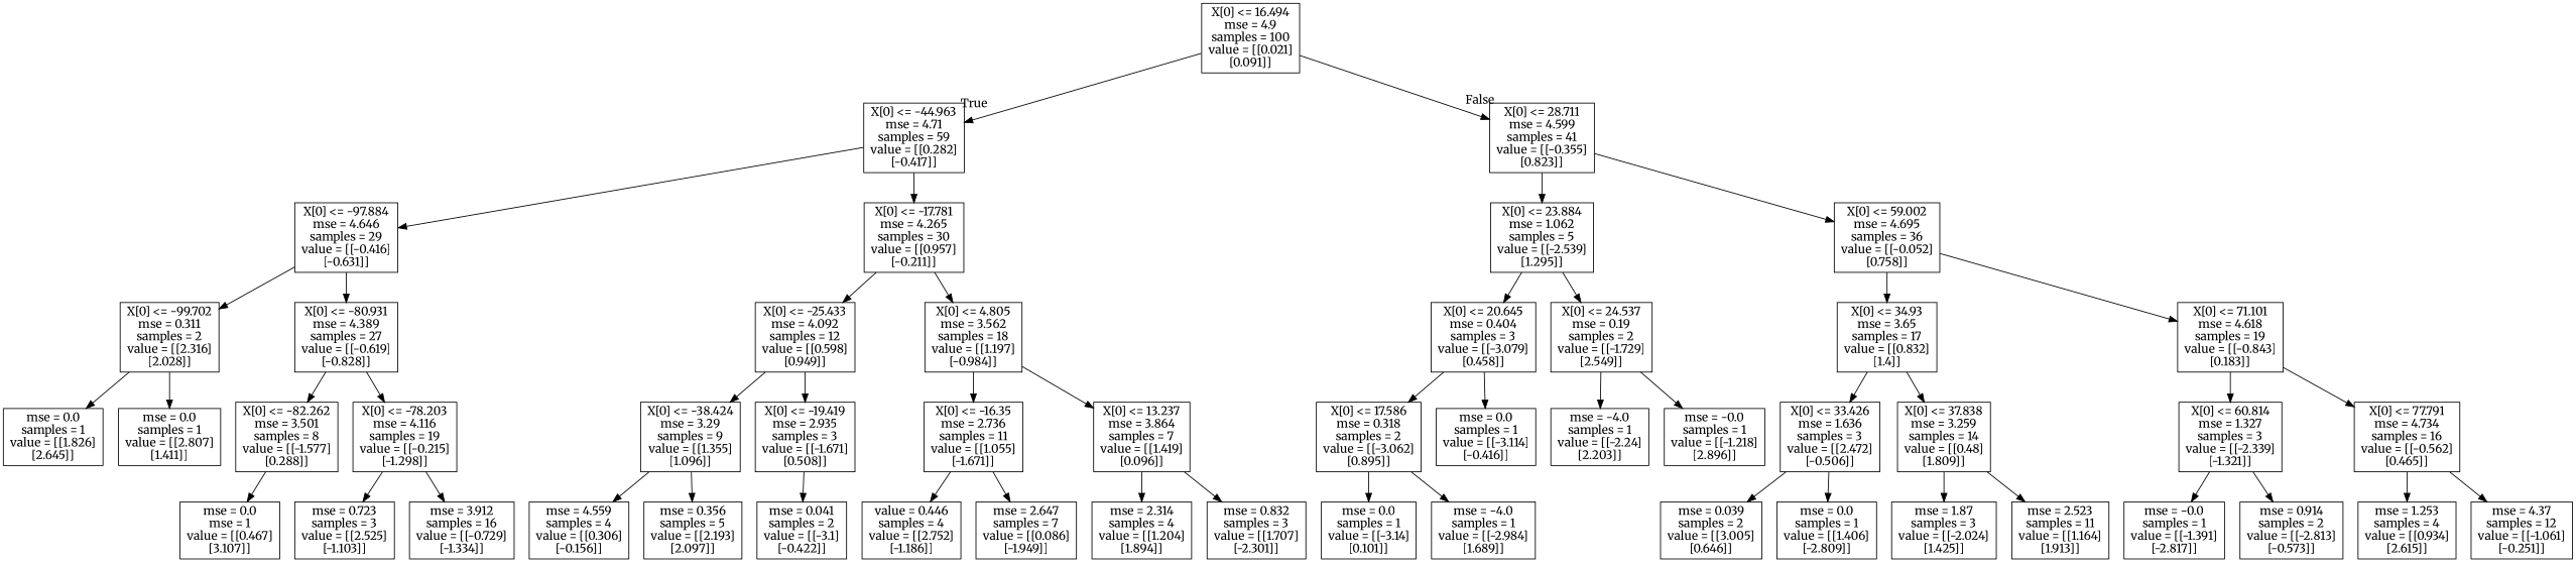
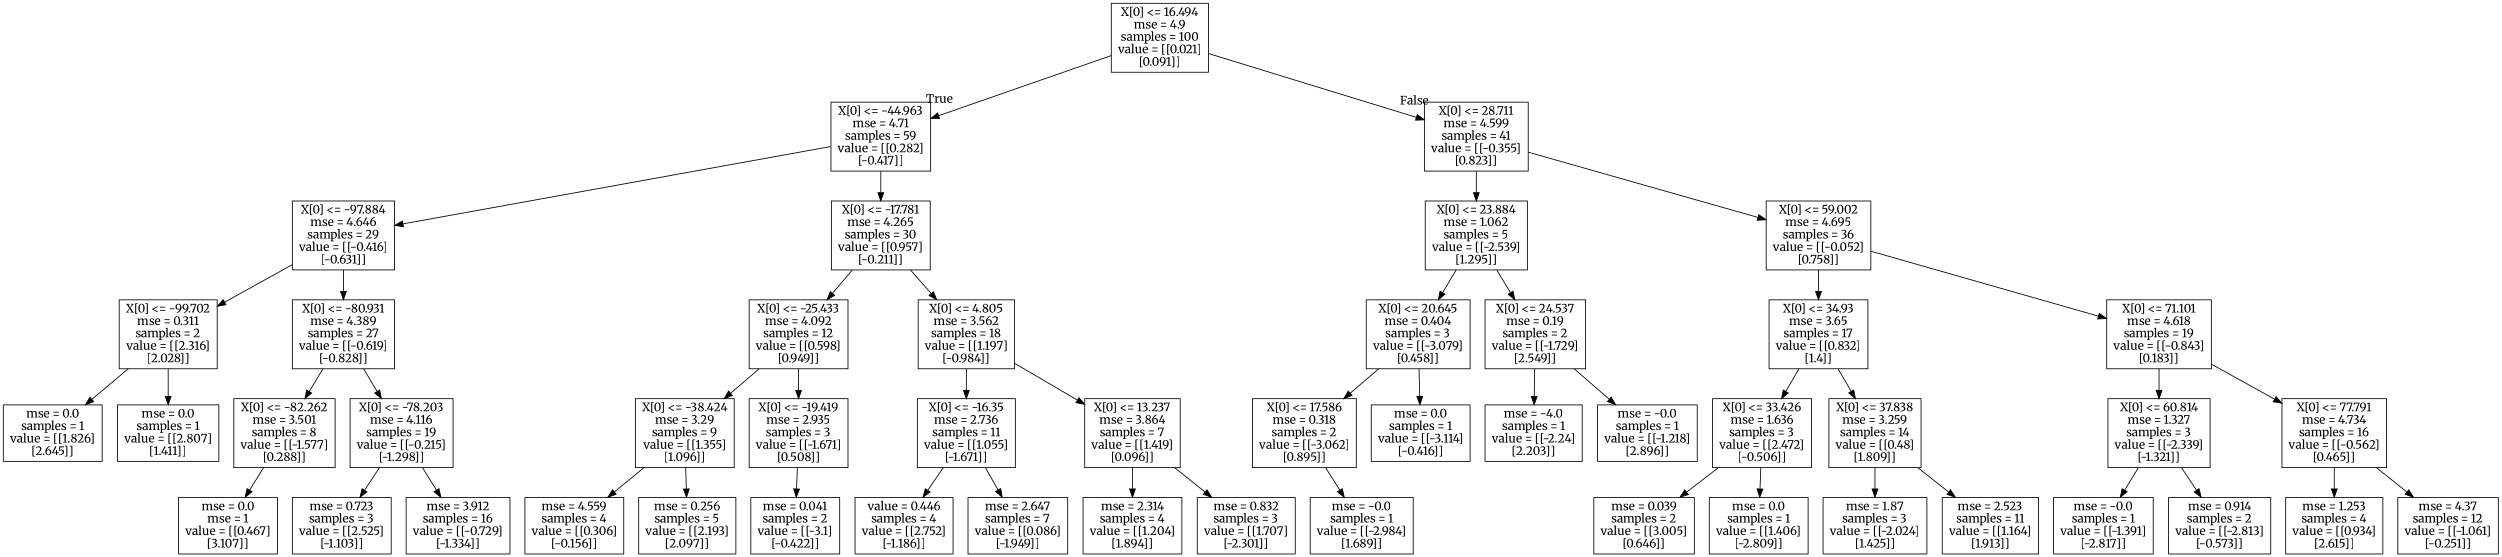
  digraph {
    fontname=Merriweather
    node [fontname=Merriweather shape=box]
    edge [fontname=Merriweather]
    n1 [label="X[0] <= 16.494\nmse = 4.9\nsamples = 100\nvalue = [[0.021]\n[0.091]]"]
    n2 [label="X[0] <= -44.963\nmse = 4.71\nsamples = 59\nvalue = [[0.282]\n[-0.417]]"]
    n3 [label="X[0] <= 28.711\nmse = 4.599\nsamples = 41\nvalue = [[-0.355]\n[0.823]]"]
    n4 [label="X[0] <= -97.884\nmse = 4.646\nsamples = 29\nvalue = [[-0.416]\n[-0.631]]"]
    n5 [label="X[0] <= -17.781\nmse = 4.265\nsamples = 30\nvalue = [[0.957]\n[-0.211]]"]
    n6 [label="X[0] <= 23.884\nmse = 1.062\nsamples = 5\nvalue = [[-2.539]\n[1.295]]"]
    n7 [label="X[0] <= 59.002\nmse = 4.695\nsamples = 36\nvalue = [[-0.052]\n[0.758]]"]
    n8 [label="X[0] <= -99.702\nmse = 0.311\nsamples = 2\nvalue = [[2.316]\n[2.028]]"]
    n9 [label="X[0] <= -80.931\nmse = 4.389\nsamples = 27\nvalue = [[-0.619]\n[-0.828]]"]
    n10 [label="X[0] <= -25.433\nmse = 4.092\nsamples = 12\nvalue = [[0.598]\n[0.949]]"]
    n11 [label="X[0] <= 4.805\nmse = 3.562\nsamples = 18\nvalue = [[1.197]\n[-0.984]]"]
    n12 [label="mse = 0.0\nsamples = 1\nvalue = [[1.826]\n[2.645]]"]
    n13 [label="mse = 0.0\nsamples = 1\nvalue = [[2.807]\n[1.411]]"]
    n14 [label="X[0] <= -82.262\nmse = 3.501\nsamples = 8\nvalue = [[-1.577]\n[0.288]]"]
    n15 [label="X[0] <= -78.203\nmse = 4.116\nsamples = 19\nvalue = [[-0.215]\n[-1.298]]"]
    n16 [label="mse = 0.0\nmse = 1\nvalue = [[0.467]\n[3.107]]"]
    n17 [label="mse = 0.723\nsamples = 3\nvalue = [[2.525]\n[-1.103]]"]
    n18 [label="mse = 3.912\nsamples = 16\nvalue = [[-0.729]\n[-1.334]]"]
    n19 [label="X[0] <= -38.424\nmse = 3.29\nsamples = 9\nvalue = [[1.355]\n[1.096]]"]
    n20 [label="X[0] <= -19.419\nmse = 2.935\nsamples = 3\nvalue = [[-1.671]\n[0.508]]"]
    n21 [label="X[0] <= -16.35\nmse = 2.736\nsamples = 11\nvalue = [[1.055]\n[-1.671]]"]
    n22 [label="X[0] <= 13.237\nmse = 3.864\nsamples = 7\nvalue = [[1.419]\n[0.096]]"]
    n23 [label="mse = 4.559\nsamples = 4\nvalue = [[0.306]\n[-0.156]]"]
-   n24 [label="mse = 0.356\nsamples = 5\nvalue = [[2.193]\n[2.097]]"]
+   n24 [label="mse = 0.256\nsamples = 5\nvalue = [[2.193]\n[2.097]]"]
    n25 [label="mse = 0.041\nsamples = 2\nvalue = [[-3.1]\n[-0.422]]"]
    n26 [label="value = 0.446\nsamples = 4\nvalue = [[2.752]\n[-1.186]]"]
    n27 [label="mse = 2.647\nsamples = 7\nvalue = [[0.086]\n[-1.949]]"]
    n28 [label="mse = 2.314\nsamples = 4\nvalue = [[1.204]\n[1.894]]"]
    n29 [label="mse = 0.832\nsamples = 3\nvalue = [[1.707]\n[-2.301]]"]
    n30 [label="X[0] <= 20.645\nmse = 0.404\nsamples = 3\nvalue = [[-3.079]\n[0.458]]"]
    n31 [label="X[0] <= 24.537\nmse = 0.19\nsamples = 2\nvalue = [[-1.729]\n[2.549]]"]
    n32 [label="X[0] <= 34.93\nmse = 3.65\nsamples = 17\nvalue = [[0.832]\n[1.4]]"]
    n33 [label="X[0] <= 71.101\nmse = 4.618\nsamples = 19\nvalue = [[-0.843]\n[0.183]]"]
    n34 [label="X[0] <= 17.586\nmse = 0.318\nsamples = 2\nvalue = [[-3.062]\n[0.895]]"]
    n35 [label="mse = 0.0\nsamples = 1\nvalue = [[-3.114]\n[-0.416]]"]
    n36 [label="mse = -4.0\nsamples = 1\nvalue = [[-2.24]\n[2.203]]"]
    n37 [label="mse = -0.0\nsamples = 1\nvalue = [[-1.218]\n[2.896]]"]
-   n38 [label="mse = 0.0\nsamples = 1\nvalue = [[-3.14]\n[0.101]]"]
-   n39 [label="mse = -4.0\nsamples = 1\nvalue = [[-2.984]\n[1.689]]"]
+   n39 [label="mse = -0.0\nsamples = 1\nvalue = [[-2.984]\n[1.689]]"]
    n40 [label="X[0] <= 33.426\nmse = 1.636\nsamples = 3\nvalue = [[2.472]\n[-0.506]]"]
    n41 [label="X[0] <= 37.838\nmse = 3.259\nsamples = 14\nvalue = [[0.48]\n[1.809]]"]
    n42 [label="X[0] <= 60.814\nmse = 1.327\nsamples = 3\nvalue = [[-2.339]\n[-1.321]]"]
    n43 [label="X[0] <= 77.791\nmse = 4.734\nsamples = 16\nvalue = [[-0.562]\n[0.465]]"]
    n44 [label="mse = 0.039\nsamples = 2\nvalue = [[3.005]\n[0.646]]"]
    n45 [label="mse = 0.0\nsamples = 1\nvalue = [[1.406]\n[-2.809]]"]
    n46 [label="mse = 1.87\nsamples = 3\nvalue = [[-2.024]\n[1.425]]"]
    n47 [label="mse = 2.523\nsamples = 11\nvalue = [[1.164]\n[1.913]]"]
    n48 [label="mse = -0.0\nsamples = 1\nvalue = [[-1.391]\n[-2.817]]"]
    n49 [label="mse = 0.914\nsamples = 2\nvalue = [[-2.813]\n[-0.573]]"]
    n50 [label="mse = 1.253\nsamples = 4\nvalue = [[0.934]\n[2.615]]"]
    n51 [label="mse = 4.37\nsamples = 12\nvalue = [[-1.061]\n[-0.251]]"]
    n1 -> n2 [headlabel=True labelangle=45 labeldistance=2.5]
    n1 -> n3 [headlabel=False labelangle=-45 labeldistance=2.5]
    n2 -> n4
    n2 -> n5
    n3 -> n6
    n3 -> n7
    n4 -> n8
    n4 -> n9
    n5 -> n10
    n5 -> n11
    n6 -> n30
    n6 -> n31
    n7 -> n32
    n7 -> n33
    n8 -> n12
    n8 -> n13
    n9 -> n14
    n9 -> n15
    n10 -> n19
    n10 -> n20
    n11 -> n21
    n11 -> n22
    n14 -> n16
    n15 -> n17
    n15 -> n18
    n19 -> n23
    n19 -> n24
    n20 -> n25
    n21 -> n26
    n21 -> n27
    n22 -> n28
    n22 -> n29
    n30 -> n34
    n30 -> n35
    n31 -> n36
    n31 -> n37
    n32 -> n40
    n32 -> n41
    n33 -> n42
    n33 -> n43
-   n34 -> n38
    n34 -> n39
    n40 -> n44
    n40 -> n45
    n41 -> n46
    n41 -> n47
    n42 -> n48
    n42 -> n49
    n43 -> n50
    n43 -> n51
  }
